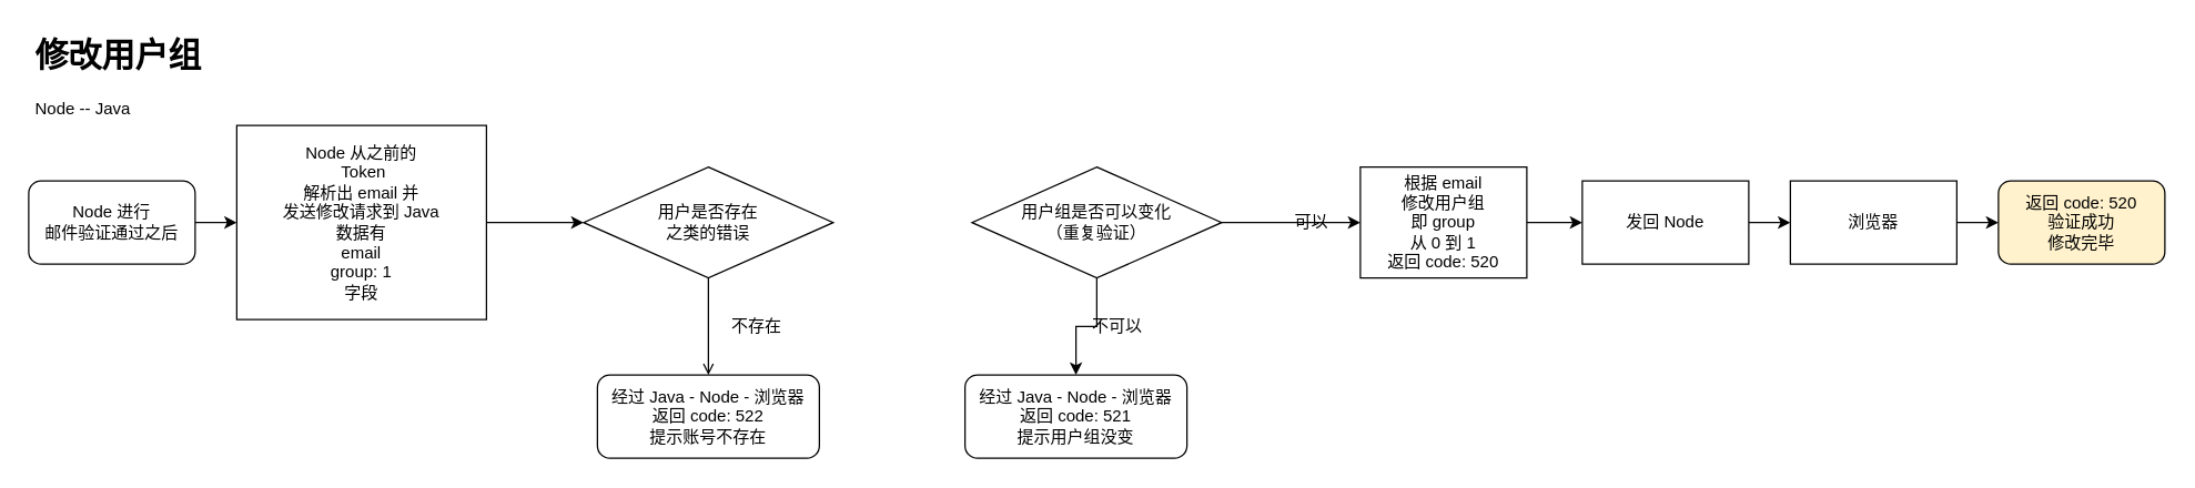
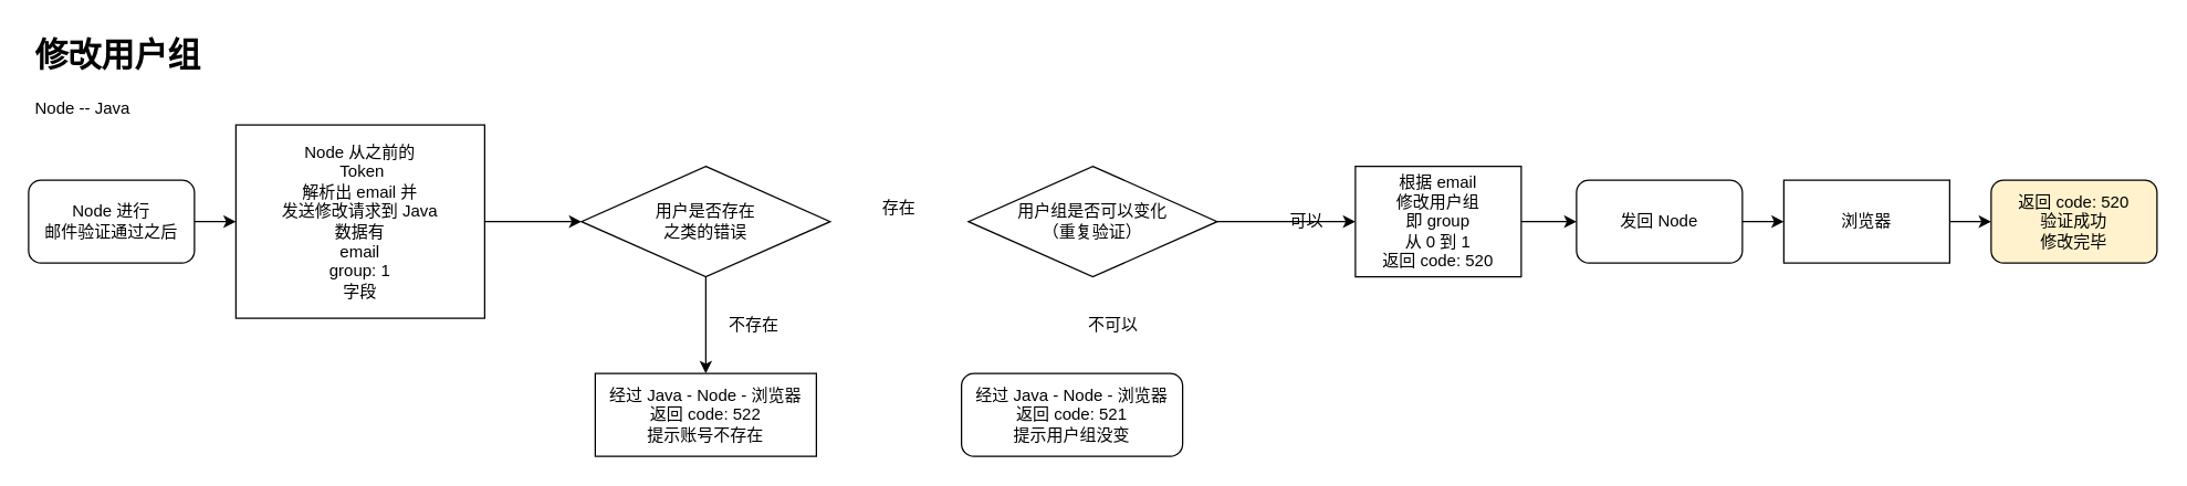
  <mxCell id="0" />
  <mxCell id="1" parent="0" />
  <mxCell id="2" value="&lt;h1&gt;修改用户组&lt;/h1&gt;&lt;p&gt;Node -- Java&lt;/p&gt;&lt;p&gt;&lt;br&gt;&lt;/p&gt;" style="text;html=1;strokeColor=none;fillColor=none;spacing=5;spacingTop=-20;whiteSpace=wrap;overflow=hidden;rounded=0;" parent="1" vertex="1"><mxGeometry x="20" y="20" width="190" height="80" as="geometry" /></mxCell>
  <mxCell id="3" style="edgeStyle=orthogonalEdgeStyle;rounded=0;orthogonalLoop=1;jettySize=auto;html=1;" parent="1" source="4" edge="1"><mxGeometry relative="1" as="geometry"><mxPoint x="170" y="160" as="targetPoint" /></mxGeometry></mxCell>
  <mxCell id="4" value="Node 进行&lt;br&gt;邮件验证通过之后" style="rounded=1;whiteSpace=wrap;html=1;" parent="1" vertex="1"><mxGeometry x="20" y="130" width="120" height="60" as="geometry" /></mxCell>
  <mxCell id="5" style="edgeStyle=orthogonalEdgeStyle;rounded=0;orthogonalLoop=1;jettySize=auto;html=1;entryX=0;entryY=0.5;entryDx=0;entryDy=0;" parent="1" source="6" target="8" edge="1"><mxGeometry relative="1" as="geometry" /></mxCell>
  <mxCell id="6" value="Node 从之前的&lt;br&gt;&amp;nbsp;Token &lt;br&gt;解析出 email 并&lt;br&gt;发送修改请求到 Java&lt;br&gt;数据有 &lt;br&gt;email&lt;br&gt;group: 1&lt;br&gt;字段" style="rounded=0;whiteSpace=wrap;html=1;" parent="1" vertex="1"><mxGeometry x="170" y="90" width="180" height="140" as="geometry" /></mxCell>
- <mxCell id="7" style="edgeStyle=orthogonalEdgeStyle;rounded=0;orthogonalLoop=1;jettySize=auto;html=1;entryX=0.5;entryY=0;entryDx=0;entryDy=0;endArrow=open;" parent="1" source="8" target="10" edge="1"><mxGeometry relative="1" as="geometry"><mxPoint x="1030" y="280" as="targetPoint" /><Array as="points" /></mxGeometry></mxCell>
+ <mxCell id="7" style="edgeStyle=orthogonalEdgeStyle;rounded=0;orthogonalLoop=1;jettySize=auto;html=1;entryX=0.5;entryY=0;entryDx=0;entryDy=0;" parent="1" source="8" target="10" edge="1"><mxGeometry relative="1" as="geometry"><mxPoint x="1030" y="280" as="targetPoint" /><Array as="points" /></mxGeometry></mxCell>
  <mxCell id="8" value="用户是否存在&lt;br&gt;之类的错误" style="rhombus;whiteSpace=wrap;html=1;" parent="1" vertex="1"><mxGeometry x="420" y="120" width="180" height="80" as="geometry" /></mxCell>
  <mxCell id="9" value="不存在" style="text;html=1;strokeColor=none;fillColor=none;align=center;verticalAlign=middle;whiteSpace=wrap;rounded=0;" parent="1" vertex="1"><mxGeometry x="510" y="220" width="70" height="30" as="geometry" /></mxCell>
- <mxCell id="10" value="经过 Java - Node - 浏览器&lt;br&gt;返回 code: 522&lt;br&gt;提示账号不存在" style="rounded=1;whiteSpace=wrap;html=1;" parent="1" vertex="1"><mxGeometry x="430" y="270" width="160" height="60" as="geometry" /></mxCell>
+ <mxCell id="10" value="经过 Java - Node - 浏览器&lt;br&gt;返回 code: 522&lt;br&gt;提示账号不存在" style="whiteSpace=wrap;html=1;rounded=0;" parent="1" vertex="1"><mxGeometry x="430" y="270" width="160" height="60" as="geometry" /></mxCell>
  <mxCell id="11" style="edgeStyle=orthogonalEdgeStyle;rounded=0;orthogonalLoop=1;jettySize=auto;html=1;entryX=0;entryY=0.5;entryDx=0;entryDy=0;" parent="1" source="12" target="14" edge="1"><mxGeometry relative="1" as="geometry" /></mxCell>
  <mxCell id="12" value="根据 email&lt;br&gt;修改用户组&lt;br&gt;即 group&lt;br&gt;从 0 到 1&lt;br&gt;返回 code: 520" style="rounded=0;whiteSpace=wrap;html=1;" parent="1" vertex="1"><mxGeometry x="980" y="120" width="120" height="80" as="geometry" /></mxCell>
  <mxCell id="13" style="edgeStyle=orthogonalEdgeStyle;rounded=0;orthogonalLoop=1;jettySize=auto;html=1;entryX=0;entryY=0.5;entryDx=0;entryDy=0;" parent="1" source="14" target="16" edge="1"><mxGeometry relative="1" as="geometry" /></mxCell>
- <mxCell id="14" value="发回 Node" style="rounded=0;whiteSpace=wrap;html=1;" parent="1" vertex="1"><mxGeometry x="1140" y="130" width="120" height="60" as="geometry" /></mxCell>
+ <mxCell id="14" value="发回 Node" style="whiteSpace=wrap;html=1;rounded=1;" parent="1" vertex="1"><mxGeometry x="1140" y="130" width="120" height="60" as="geometry" /></mxCell>
  <mxCell id="15" style="edgeStyle=orthogonalEdgeStyle;rounded=0;orthogonalLoop=1;jettySize=auto;html=1;entryX=0;entryY=0.5;entryDx=0;entryDy=0;" parent="1" source="16" target="17" edge="1"><mxGeometry relative="1" as="geometry" /></mxCell>
  <mxCell id="16" value="浏览器" style="rounded=0;whiteSpace=wrap;html=1;" parent="1" vertex="1"><mxGeometry x="1290" y="130" width="120" height="60" as="geometry" /></mxCell>
  <mxCell id="17" value="返回 code: 520&lt;br&gt;验证成功&lt;br&gt;修改完毕" style="rounded=1;whiteSpace=wrap;html=1;fillColor=#fff2cc;" parent="1" vertex="1"><mxGeometry x="1440" y="130" width="120" height="60" as="geometry" /></mxCell>
  <mxCell id="18" style="edgeStyle=orthogonalEdgeStyle;rounded=0;orthogonalLoop=1;jettySize=auto;html=1;exitX=0.5;exitY=1;exitDx=0;exitDy=0;" parent="1" source="6" target="6" edge="1"><mxGeometry relative="1" as="geometry" /></mxCell>
- <mxCell id="20" style="edgeStyle=orthogonalEdgeStyle;rounded=0;orthogonalLoop=1;jettySize=auto;html=1;entryX=0.5;entryY=0;entryDx=0;entryDy=0;" parent="1" source="22" target="24" edge="1"><mxGeometry relative="1" as="geometry"><mxPoint x="1310" y="280" as="targetPoint" /><Array as="points" /></mxGeometry></mxCell>
+ <mxCell id="19" value="存在" style="text;html=1;strokeColor=none;fillColor=none;align=center;verticalAlign=middle;whiteSpace=wrap;rounded=0;" parent="1" vertex="1"><mxGeometry x="630" y="140" width="40" height="20" as="geometry" /></mxCell>
  <mxCell id="21" style="edgeStyle=orthogonalEdgeStyle;rounded=0;orthogonalLoop=1;jettySize=auto;html=1;entryX=0;entryY=0.5;entryDx=0;entryDy=0;" parent="1" source="22" target="12" edge="1"><mxGeometry relative="1" as="geometry" /></mxCell>
  <mxCell id="22" value="用户组是否可以变化&lt;br&gt;（重复验证）" style="rhombus;whiteSpace=wrap;html=1;" parent="1" vertex="1"><mxGeometry x="700" y="120" width="180" height="80" as="geometry" /></mxCell>
  <mxCell id="23" value="不可以" style="text;html=1;strokeColor=none;fillColor=none;align=center;verticalAlign=middle;whiteSpace=wrap;rounded=0;" parent="1" vertex="1"><mxGeometry x="770" y="220" width="70" height="30" as="geometry" /></mxCell>
  <mxCell id="24" value="经过 Java - Node - 浏览器&lt;br&gt;返回 code: 521&lt;br&gt;提示用户组没变" style="rounded=1;whiteSpace=wrap;html=1;" parent="1" vertex="1"><mxGeometry x="695" y="270" width="160" height="60" as="geometry" /></mxCell>
  <mxCell id="25" value="可以" style="text;html=1;strokeColor=none;fillColor=none;align=center;verticalAlign=middle;whiteSpace=wrap;rounded=0;" parent="1" vertex="1"><mxGeometry x="925" y="150" width="40" height="20" as="geometry" /></mxCell>
